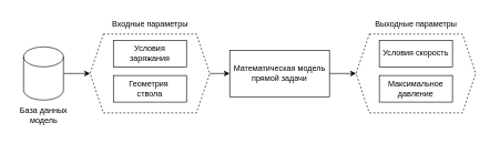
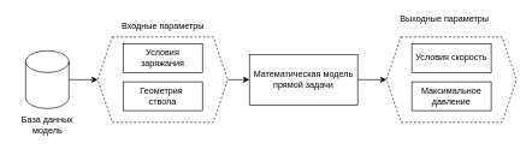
  <mxCell id="0" />
  <mxCell id="1" parent="0" />
  <mxCell id="2" style="edgeStyle=orthogonalEdgeStyle;rounded=0;orthogonalLoop=1;jettySize=auto;html=1;exitX=1;exitY=0.5;exitDx=0;exitDy=0;exitPerimeter=0;entryX=0;entryY=0.5;entryDx=0;entryDy=0;" edge="1" parent="1" source="3" target="6"><mxGeometry relative="1" as="geometry" /></mxCell>
  <mxCell id="3" value="" style="shape=cylinder3;whiteSpace=wrap;html=1;boundedLbl=1;backgroundOutline=1;size=15;" vertex="1" parent="1"><mxGeometry x="35" y="70" width="60" height="80" as="geometry" /></mxCell>
  <mxCell id="4" value="База данных&lt;div&gt;модель&lt;/div&gt;" style="text;html=1;align=center;verticalAlign=middle;resizable=0;points=[];autosize=1;strokeColor=none;fillColor=none;" vertex="1" parent="1"><mxGeometry x="20" y="153" width="90" height="40" as="geometry" /></mxCell>
  <mxCell id="5" style="edgeStyle=orthogonalEdgeStyle;rounded=0;orthogonalLoop=1;jettySize=auto;html=1;exitX=1;exitY=0.5;exitDx=0;exitDy=0;entryX=0;entryY=0.5;entryDx=0;entryDy=0;" edge="1" parent="1" source="6" target="11"><mxGeometry relative="1" as="geometry" /></mxCell>
  <mxCell id="6" value="" style="shape=hexagon;perimeter=hexagonPerimeter2;whiteSpace=wrap;html=1;fixedSize=1;dashed=1;" vertex="1" parent="1"><mxGeometry x="135" y="50.75" width="180" height="118.5" as="geometry" /></mxCell>
  <mxCell id="7" value="Входные параметры" style="text;html=1;align=center;verticalAlign=middle;resizable=0;points=[];autosize=1;strokeColor=none;fillColor=none;" vertex="1" parent="1"><mxGeometry x="155" y="20.75" width="140" height="30" as="geometry" /></mxCell>
  <mxCell id="8" value="Условия заряжания" style="rounded=0;whiteSpace=wrap;html=1;" vertex="1" parent="1"><mxGeometry x="170" y="60" width="110" height="40" as="geometry" /></mxCell>
  <mxCell id="9" value="Геометрия&amp;nbsp;&lt;div&gt;ствола&lt;/div&gt;" style="rounded=0;whiteSpace=wrap;html=1;" vertex="1" parent="1"><mxGeometry x="170" y="113" width="110" height="40" as="geometry" /></mxCell>
  <mxCell id="10" style="edgeStyle=orthogonalEdgeStyle;rounded=0;orthogonalLoop=1;jettySize=auto;html=1;exitX=1;exitY=0.5;exitDx=0;exitDy=0;entryX=0;entryY=0.5;entryDx=0;entryDy=0;" edge="1" parent="1" source="11" target="12"><mxGeometry relative="1" as="geometry" /></mxCell>
  <mxCell id="11" value="Математическая&amp;nbsp;&lt;span style=&quot;background-color: initial;&quot;&gt;модель&lt;/span&gt;&lt;div&gt;&lt;span style=&quot;background-color: initial;&quot;&gt;прямой&amp;nbsp;&lt;/span&gt;&lt;span style=&quot;background-color: initial;&quot;&gt;задачи&lt;/span&gt;&lt;/div&gt;" style="rounded=0;whiteSpace=wrap;html=1;" vertex="1" parent="1"><mxGeometry x="345" y="75" width="150" height="70" as="geometry" /></mxCell>
  <mxCell id="12" value="" style="shape=hexagon;perimeter=hexagonPerimeter2;whiteSpace=wrap;html=1;fixedSize=1;dashed=1;" vertex="1" parent="1"><mxGeometry x="535" y="50.75" width="180" height="118.5" as="geometry" /></mxCell>
- <mxCell id="13" value="Выходные параметры" style="text;html=1;align=center;verticalAlign=middle;resizable=0;points=[];autosize=1;strokeColor=none;fillColor=none;" vertex="1" parent="1"><mxGeometry x="550" y="20.75" width="150" height="30" as="geometry" /></mxCell>
+ <mxCell id="13" value="Выходные параметры" style="text;html=1;align=center;verticalAlign=middle;resizable=0;points=[];autosize=1;strokeColor=none;fillColor=none;" vertex="1" parent="1"><mxGeometry x="540" y="10.75" width="150" height="30" as="geometry" /></mxCell>
  <mxCell id="14" value="Условия скорость" style="rounded=0;whiteSpace=wrap;html=1;" vertex="1" parent="1"><mxGeometry x="570" y="60" width="110" height="40" as="geometry" /></mxCell>
  <mxCell id="15" value="Максимальное давление" style="rounded=0;whiteSpace=wrap;html=1;" vertex="1" parent="1"><mxGeometry x="570" y="113" width="110" height="40" as="geometry" /></mxCell>
